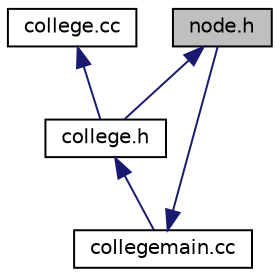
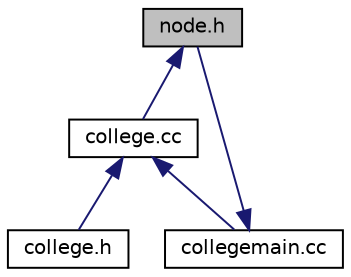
  digraph {
    node [color=black fillcolor=white fontname=Helvetica fontsize=10 shape=record style=filled]
    edge [color=midnightblue dir=back fontname=Helvetica fontsize=10 labelfontname=Helvetica labelfontsize=10 style=solid]
    n1 [fillcolor=grey75 fontcolor=black height=0.2 label="node.h" width=0.4]
    n2 [height=0.2 label="college.h" width=0.4]
    n3 [height=0.2 label="collegemain.cc" width=0.4]
    n4 [height=0.2 label="college.cc" width=0.4]
-   n1 -> n2
-   n2 -> n3
+   n1 -> n4
+   n4 -> n3
    n3 -> n1
    n4 -> n2
  }
